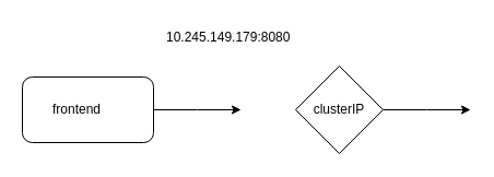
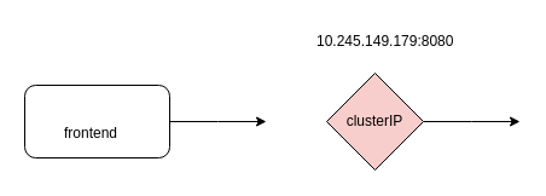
  <mxCell id="0" />
  <mxCell id="1" parent="0" />
  <mxCell id="2" value="" style="edgeStyle=orthogonalEdgeStyle;rounded=0;orthogonalLoop=1;jettySize=auto;html=1;" parent="1" source="3" edge="1"><mxGeometry relative="1" as="geometry"><mxPoint x="220" y="100" as="targetPoint" /></mxGeometry></mxCell>
  <mxCell id="3" value="" style="rounded=1;whiteSpace=wrap;html=1;" parent="1" vertex="1"><mxGeometry x="20" y="70" width="120" height="60" as="geometry" /></mxCell>
  <mxCell id="4" value="" style="edgeStyle=orthogonalEdgeStyle;rounded=0;orthogonalLoop=1;jettySize=auto;html=1;" parent="1" source="5" edge="1"><mxGeometry relative="1" as="geometry"><mxPoint x="430" y="100" as="targetPoint" /></mxGeometry></mxCell>
- <mxCell id="5" value="clusterIP" style="rhombus;whiteSpace=wrap;html=1;" parent="1" vertex="1"><mxGeometry x="270" y="60" width="80" height="80" as="geometry" /></mxCell>
- <mxCell id="6" value="frontend" style="text;html=1;strokeColor=none;fillColor=none;align=center;verticalAlign=middle;whiteSpace=wrap;rounded=0;" parent="1" vertex="1"><mxGeometry x="50" y="90" width="40" height="20" as="geometry" /></mxCell>
- <mxCell id="7" value="10.245.149.179:8080" style="text;html=1;" parent="1" vertex="1"><mxGeometry x="150" y="20" width="110" height="30" as="geometry" /></mxCell>
+ <mxCell id="5" value="clusterIP" style="rhombus;whiteSpace=wrap;html=1;fillColor=#f8cecc;" parent="1" vertex="1"><mxGeometry x="270" y="60" width="80" height="80" as="geometry" /></mxCell>
+ <mxCell id="6" value="frontend" style="text;html=1;strokeColor=none;fillColor=none;align=center;verticalAlign=middle;whiteSpace=wrap;rounded=0;" parent="1" vertex="1"><mxGeometry x="55" y="100" width="40" height="20" as="geometry" /></mxCell>
+ <mxCell id="7" value="10.245.149.179:8080" style="text;html=1;" parent="1" vertex="1"><mxGeometry x="260" y="20" width="110" height="30" as="geometry" /></mxCell>
